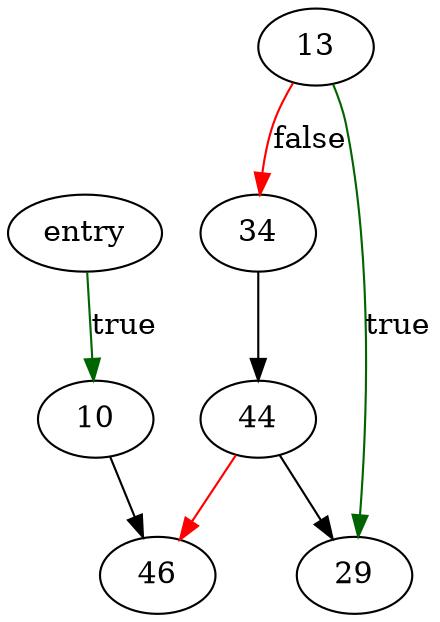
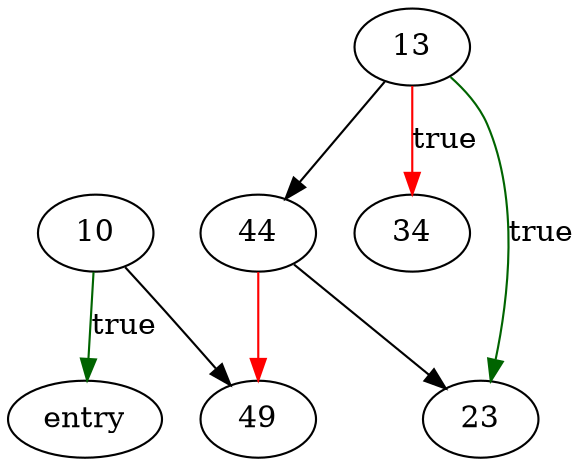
  digraph {
    n1 [label=entry]
    10
-   46
+   46 [label=49]
    13
-   23 [label=29]
+   23
    34
    44
-   n1 -> 10 [color=darkgreen label=true]
+   10 -> n1 [color=darkgreen label=true]
    10 -> 46
    13 -> 23 [color=darkgreen label=true]
-   13 -> 34 [color=red label=false]
-   34 -> 44
+   13 -> 34 [color=red label=true]
+   13 -> 44
    44 -> 46 [color=red]
    44 -> 23
  }
